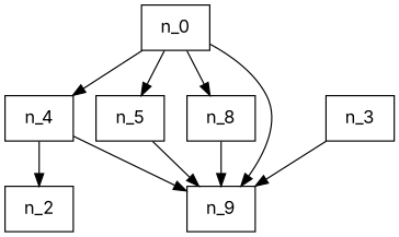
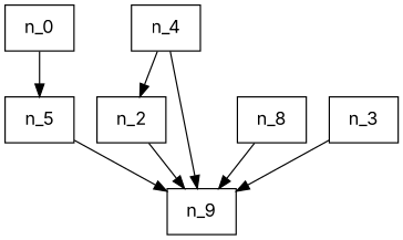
  strict digraph {
    collapsed=0
    cpathlen=104
    deadline=342
    fontname=Inter
    period=342
    workload=205
    node [distance=24 factor=0.390984 fontname=Inter marked=0 object=2 shape=rectangle threads=1 visited=0 wcet=12 wcetone=12]
    edge [fontname=Inter]
    n_0 [distance=12 height=0.5 texlbl="${d:12, n_0 = \langle o_2, c_1:12, c(1):12, F:0.39 \rangle}$" width=0.75]
    n_4 [height=0.5 texlbl="${d:24, n_4 = \langle o_2, c_1:12, c(1):12, F:0.39 \rangle}$" width=0.75]
    n_5 [distance=27 factor=0.668321 height=0.5 object=1 texlbl="${d:27, n_5 = \langle o_1, c_1:15, c(1):15, F:0.67 \rangle}$" wcet=15 wcetone=15 width=0.75]
    n_8 [distance=89 factor=0.197746 height=0.5 object=0 texlbl="${d:89, n_8 = \langle o_0, c_1:50, c(1):50, F:0.20 \rangle}$" wcet=50 wcetone=50 width=0.75]
    n_2 [distance=27 factor=0.668321 height=0.5 object=1 texlbl="${d:27, n_2 = \langle o_1, c_1:15, c(1):15, F:0.67 \rangle}$" wcet=15 wcetone=15 width=0.75]
    n_9 [distance=104 factor=0.668321 height=0.5 object=1 texlbl="${d:104, n_9 = \langle o_1, c_1:15, c(1):15, F:0.67 \rangle}$" wcet=15 wcetone=15 width=0.75]
    n_3 [height=0.5 texlbl="${d:24, n_3 = \langle o_2, c_1:12, c(1):12, F:0.39 \rangle}$" width=0.75]
-   n_0 -> n_4
    n_0 -> n_5
-   n_0 -> n_8
    n_4 -> n_2
    n_4 -> n_9
    n_5 -> n_9
    n_8 -> n_9
-   n_0 -> n_9
+   n_2 -> n_9
    n_3 -> n_9
  }
